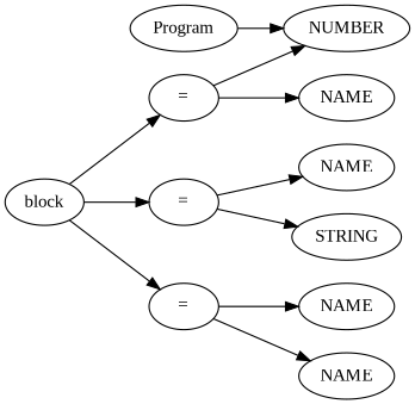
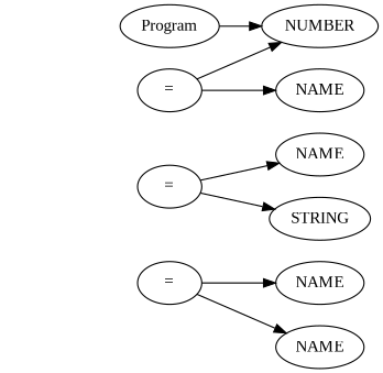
  digraph {
    fontname="Liberation Serif"
    ordering=out
    rankdir=LR
    node [fontname="Liberation Serif"]
    edge [fontname="Liberation Serif"]
    n1 [label=Program]
    n2 [label=NUMBER]
-   n3 [label=block]
    n4 [label="="]
    n5 [label="="]
    n6 [label="="]
    n7 [label=NAME]
    n8 [label=NAME]
    n9 [label=STRING]
    n10 [label=NAME]
    n11 [label=NAME]
    n1 -> n2
-   n3 -> n4
-   n3 -> n5
-   n3 -> n6
    n4 -> n2
    n4 -> n7
    n5 -> n8
    n5 -> n9
    n6 -> n10
    n6 -> n11
  }
